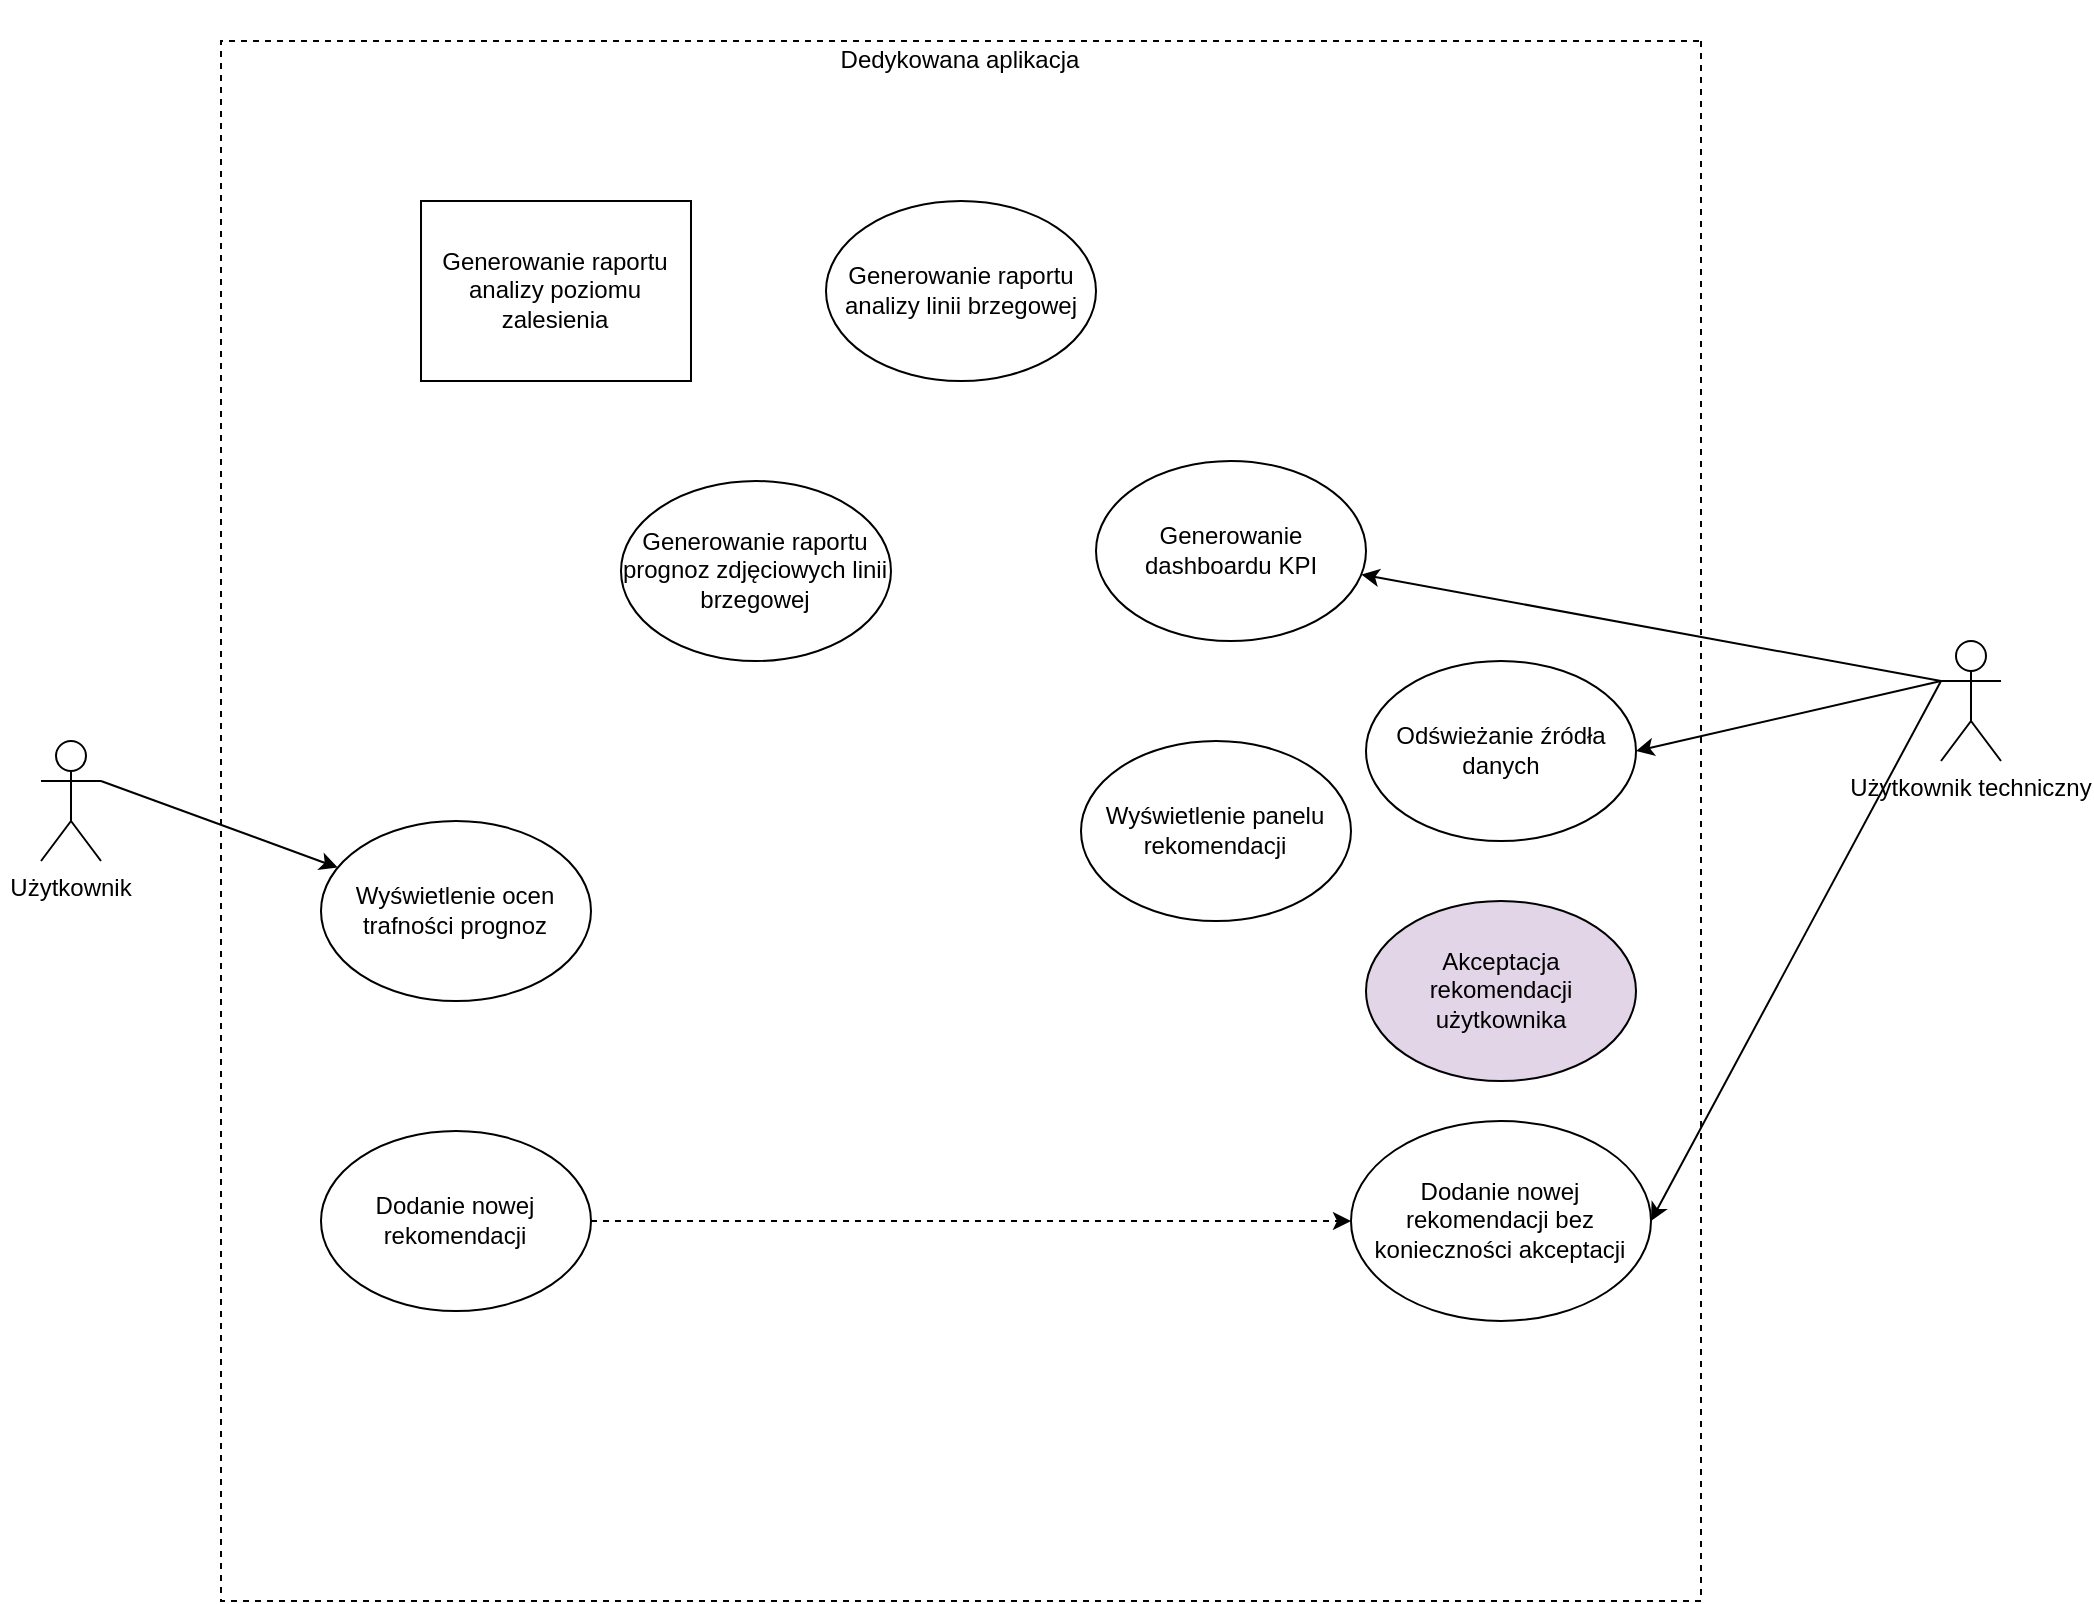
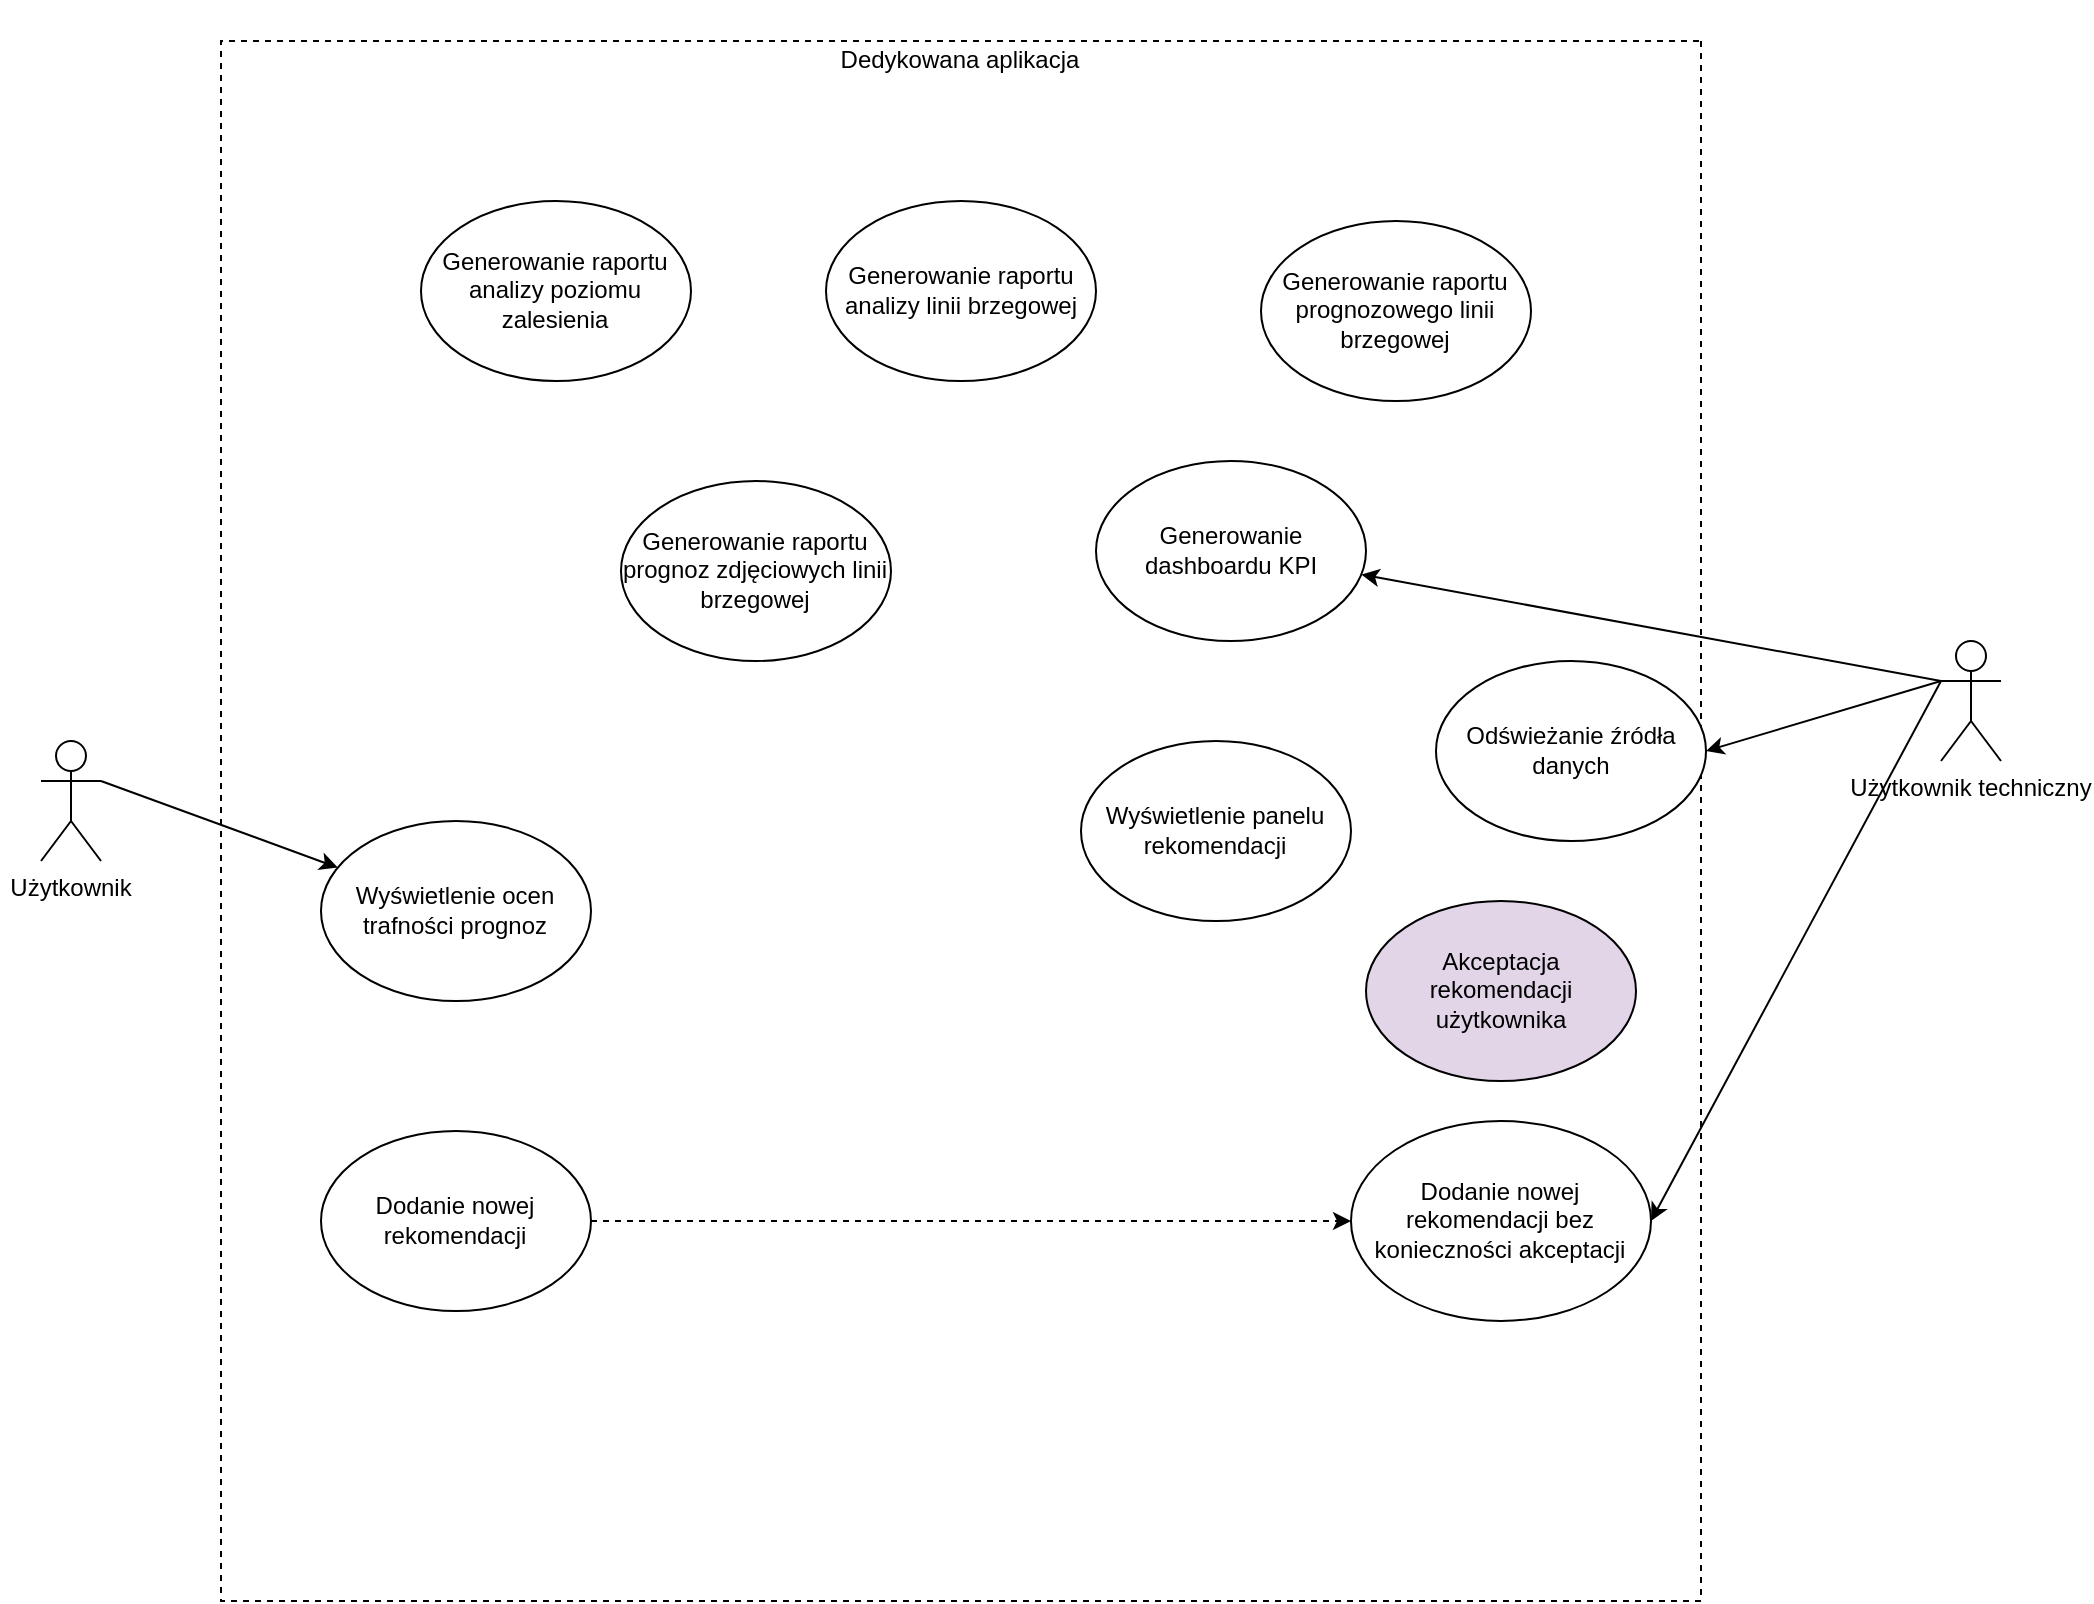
  <mxCell id="0" style=";html=1;" />
  <mxCell id="1" style=";html=1;" parent="0" />
  <mxCell id="2" value="" style="rounded=0;whiteSpace=wrap;html=1;dashed=1;rotation=90;" vertex="1" parent="1"><mxGeometry x="90" y="40" width="780" height="740" as="geometry" /></mxCell>
  <mxCell id="3" value="Dedykowana aplikacja" style="text;html=1;strokeColor=none;fillColor=none;align=center;verticalAlign=middle;whiteSpace=wrap;rounded=0;dashed=1;" vertex="1" parent="1"><mxGeometry x="390" y="20" width="180" height="20" as="geometry" /></mxCell>
- <mxCell id="4" value="Generowanie raportu analizy poziomu zalesienia" style="whiteSpace=wrap;html=1;rounded=0;" vertex="1" parent="1"><mxGeometry x="210" y="100" width="135" height="90" as="geometry" /></mxCell>
+ <mxCell id="4" value="Generowanie raportu analizy poziomu zalesienia" style="ellipse;whiteSpace=wrap;html=1;" vertex="1" parent="1"><mxGeometry x="210" y="100" width="135" height="90" as="geometry" /></mxCell>
  <mxCell id="5" value="Generowanie raportu analizy linii brzegowej" style="ellipse;whiteSpace=wrap;html=1;" vertex="1" parent="1"><mxGeometry x="412.5" y="100" width="135" height="90" as="geometry" /></mxCell>
  <mxCell id="6" value="Generowanie raportu prognoz zdjęciowych linii brzegowej" style="ellipse;whiteSpace=wrap;html=1;" vertex="1" parent="1"><mxGeometry x="310" y="240" width="135" height="90" as="geometry" /></mxCell>
+ <mxCell id="7" value="Generowanie raportu prognozowego linii brzegowej" style="ellipse;whiteSpace=wrap;html=1;" vertex="1" parent="1"><mxGeometry x="630" y="110" width="135" height="90" as="geometry" /></mxCell>
  <mxCell id="8" value="Generowanie dashboardu KPI" style="ellipse;whiteSpace=wrap;html=1;" vertex="1" parent="1"><mxGeometry x="547.5" y="230" width="135" height="90" as="geometry" /></mxCell>
  <mxCell id="9" value="Wyświetlenie ocen trafności prognoz" style="ellipse;whiteSpace=wrap;html=1;" vertex="1" parent="1"><mxGeometry x="160" y="410" width="135" height="90" as="geometry" /></mxCell>
  <mxCell id="10" value="Wyświetlenie panelu rekomendacji" style="ellipse;whiteSpace=wrap;html=1;" vertex="1" parent="1"><mxGeometry x="540" y="370" width="135" height="90" as="geometry" /></mxCell>
  <mxCell id="11" value="Użytkownik techniczny&lt;br&gt;" style="shape=umlActor;verticalLabelPosition=bottom;labelBackgroundColor=#ffffff;verticalAlign=top;html=1;outlineConnect=0;" vertex="1" parent="1"><mxGeometry x="970" y="320" width="30" height="60" as="geometry" /></mxCell>
  <mxCell id="12" value="Użytkownik" style="shape=umlActor;verticalLabelPosition=bottom;labelBackgroundColor=#ffffff;verticalAlign=top;html=1;outlineConnect=0;" vertex="1" parent="1"><mxGeometry x="20" y="370" width="30" height="60" as="geometry" /></mxCell>
  <mxCell id="13" value="" style="edgeStyle=orthogonalEdgeStyle;rounded=0;orthogonalLoop=1;jettySize=auto;html=1;dashed=1;exitX=1;exitY=0.5;exitDx=0;exitDy=0;entryX=0;entryY=0.5;entryDx=0;entryDy=0;" edge="1" parent="1" source="14" target="16"><mxGeometry relative="1" as="geometry"><mxPoint x="242.5" y="540" as="targetPoint" /></mxGeometry></mxCell>
  <mxCell id="14" value="Dodanie nowej rekomendacji" style="ellipse;whiteSpace=wrap;html=1;" vertex="1" parent="1"><mxGeometry x="160" y="565" width="135" height="90" as="geometry" /></mxCell>
  <mxCell id="15" value="Akceptacja rekomendacji użytkownika" style="ellipse;whiteSpace=wrap;html=1;fillColor=#e1d5e7;" vertex="1" parent="1"><mxGeometry x="682.5" y="450" width="135" height="90" as="geometry" /></mxCell>
  <mxCell id="16" value="Dodanie nowej rekomendacji bez konieczności akceptacji" style="ellipse;whiteSpace=wrap;html=1;" vertex="1" parent="1"><mxGeometry x="675" y="560" width="150" height="100" as="geometry" /></mxCell>
  <mxCell id="17" value="" style="endArrow=classic;html=1;exitX=1;exitY=0.333;exitDx=0;exitDy=0;exitPerimeter=0;" edge="1" parent="1" source="12" target="9"><mxGeometry width="50" height="50" relative="1" as="geometry"><mxPoint x="0" y="870" as="sourcePoint" /><mxPoint x="50" y="820" as="targetPoint" /></mxGeometry></mxCell>
  <mxCell id="18" value="" style="endArrow=classic;html=1;exitX=0;exitY=0.333;exitDx=0;exitDy=0;exitPerimeter=0;" edge="1" parent="1" source="11" target="8"><mxGeometry width="50" height="50" relative="1" as="geometry"><mxPoint x="0" y="870" as="sourcePoint" /><mxPoint x="50" y="820" as="targetPoint" /></mxGeometry></mxCell>
  <mxCell id="19" value="" style="endArrow=classic;html=1;entryX=1;entryY=0.5;entryDx=0;entryDy=0;" edge="1" parent="1" target="16"><mxGeometry width="50" height="50" relative="1" as="geometry"><mxPoint x="970" y="340" as="sourcePoint" /><mxPoint x="807.73" y="473.18" as="targetPoint" /></mxGeometry></mxCell>
- <mxCell id="20" value="Odświeżanie źródła danych" style="ellipse;whiteSpace=wrap;html=1;" vertex="1" parent="1"><mxGeometry x="682.5" y="330" width="135" height="90" as="geometry" /></mxCell>
+ <mxCell id="20" value="Odświeżanie źródła danych" style="ellipse;whiteSpace=wrap;html=1;" vertex="1" parent="1"><mxGeometry x="717.5" y="330" width="135" height="90" as="geometry" /></mxCell>
  <mxCell id="21" value="" style="endArrow=classic;html=1;entryX=1;entryY=0.5;entryDx=0;entryDy=0;" edge="1" parent="1" target="20"><mxGeometry width="50" height="50" relative="1" as="geometry"><mxPoint x="970" y="340" as="sourcePoint" /><mxPoint x="50" y="820" as="targetPoint" /></mxGeometry></mxCell>
